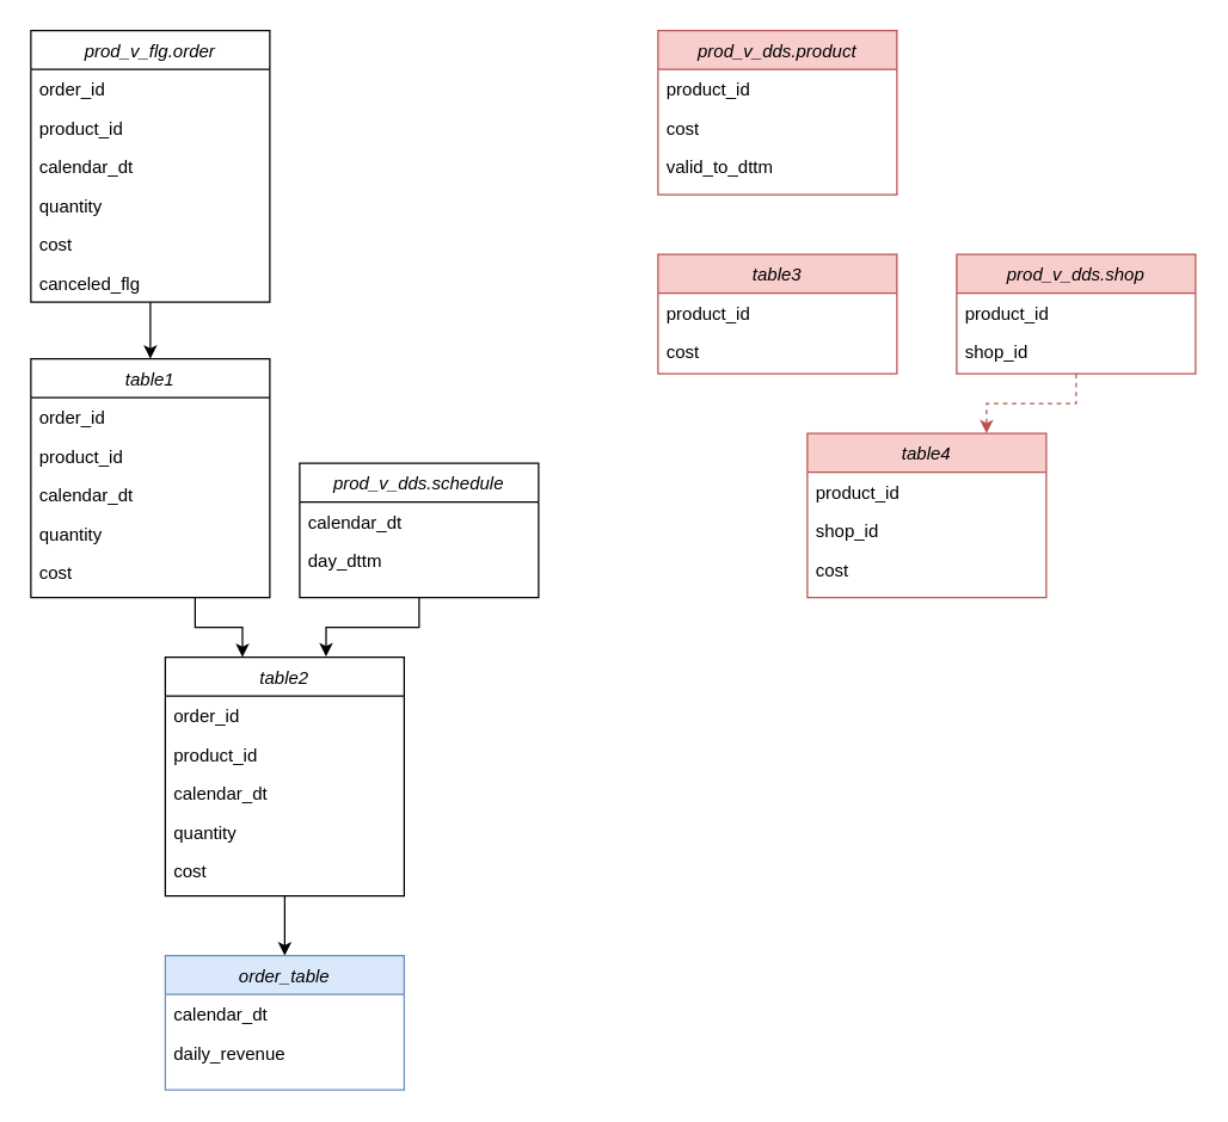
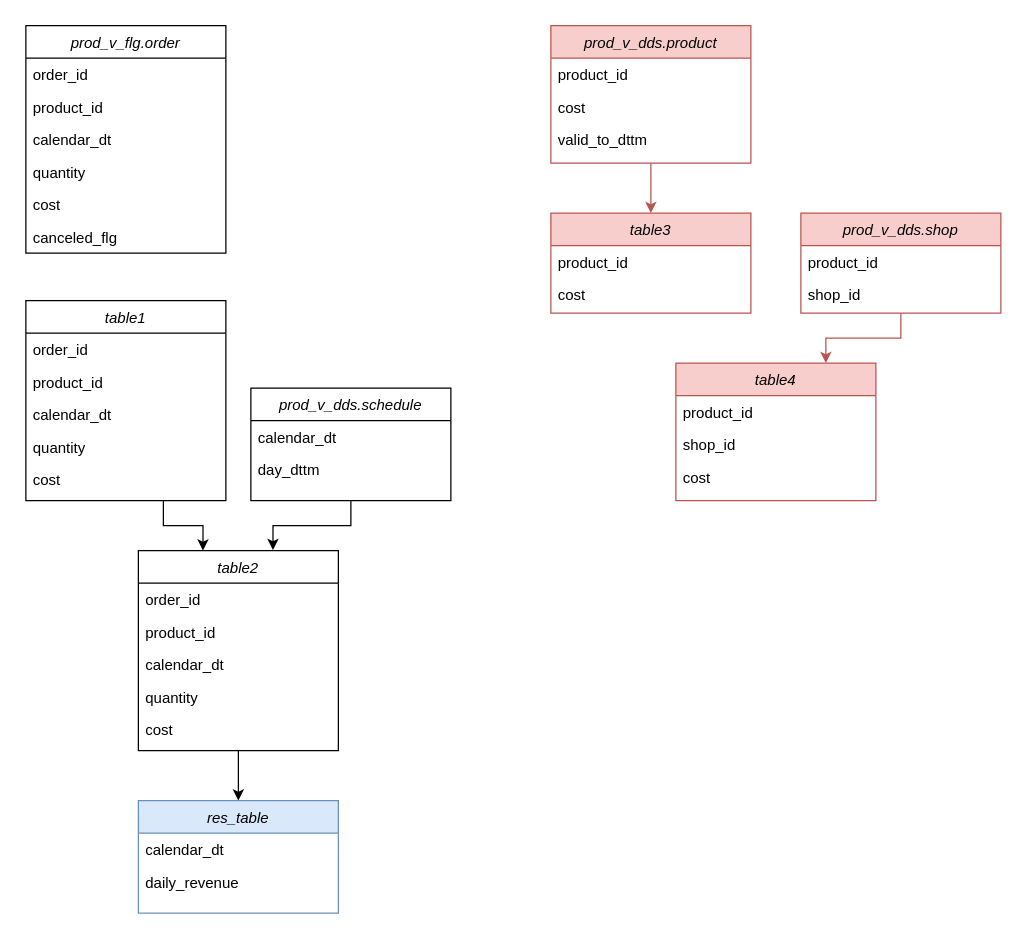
  <mxCell id="0" />
  <mxCell id="1" parent="0" />
  <mxCell id="2" value="table1" style="swimlane;fontStyle=2;align=center;verticalAlign=top;childLayout=stackLayout;horizontal=1;startSize=26;horizontalStack=0;resizeParent=1;resizeLast=0;collapsible=1;marginBottom=0;rounded=0;shadow=0;strokeWidth=1;" vertex="1" parent="1"><mxGeometry x="20" y="240" width="160" height="160" as="geometry"><mxRectangle x="220" y="120" width="160" height="26" as="alternateBounds" /></mxGeometry></mxCell>
  <mxCell id="3" value="order_id" style="text;align=left;verticalAlign=top;spacingLeft=4;spacingRight=4;overflow=hidden;rotatable=0;points=[[0,0.5],[1,0.5]];portConstraint=eastwest;" vertex="1" parent="2"><mxGeometry y="26" width="160" height="26" as="geometry" /></mxCell>
  <mxCell id="4" value="product_id" style="text;align=left;verticalAlign=top;spacingLeft=4;spacingRight=4;overflow=hidden;rotatable=0;points=[[0,0.5],[1,0.5]];portConstraint=eastwest;" vertex="1" parent="2"><mxGeometry y="52" width="160" height="26" as="geometry" /></mxCell>
  <mxCell id="5" value="calendar_dt" style="text;align=left;verticalAlign=top;spacingLeft=4;spacingRight=4;overflow=hidden;rotatable=0;points=[[0,0.5],[1,0.5]];portConstraint=eastwest;rounded=0;shadow=0;html=0;" vertex="1" parent="2"><mxGeometry y="78" width="160" height="26" as="geometry" /></mxCell>
  <mxCell id="6" value="quantity" style="text;align=left;verticalAlign=top;spacingLeft=4;spacingRight=4;overflow=hidden;rotatable=0;points=[[0,0.5],[1,0.5]];portConstraint=eastwest;rounded=0;shadow=0;html=0;" vertex="1" parent="2"><mxGeometry y="104" width="160" height="26" as="geometry" /></mxCell>
  <mxCell id="7" value="cost" style="text;align=left;verticalAlign=top;spacingLeft=4;spacingRight=4;overflow=hidden;rotatable=0;points=[[0,0.5],[1,0.5]];portConstraint=eastwest;rounded=0;shadow=0;html=0;" vertex="1" parent="2"><mxGeometry y="130" width="160" height="26" as="geometry" /></mxCell>
- <mxCell id="8" style="edgeStyle=orthogonalEdgeStyle;rounded=0;orthogonalLoop=1;jettySize=auto;html=1;entryX=0.5;entryY=0;entryDx=0;entryDy=0;" edge="1" parent="1" source="9" target="2"><mxGeometry relative="1" as="geometry" /></mxCell>
  <mxCell id="9" value="prod_v_flg.order" style="swimlane;fontStyle=2;align=center;verticalAlign=top;childLayout=stackLayout;horizontal=1;startSize=26;horizontalStack=0;resizeParent=1;resizeLast=0;collapsible=1;marginBottom=0;rounded=0;shadow=0;strokeWidth=1;" vertex="1" parent="1"><mxGeometry x="20" width="160" height="182" as="geometry" y="20"><mxRectangle x="220" y="120" width="160" height="26" as="alternateBounds" /></mxGeometry></mxCell>
  <mxCell id="10" value="order_id" style="text;align=left;verticalAlign=top;spacingLeft=4;spacingRight=4;overflow=hidden;rotatable=0;points=[[0,0.5],[1,0.5]];portConstraint=eastwest;" vertex="1" parent="9"><mxGeometry y="26" width="160" height="26" as="geometry" /></mxCell>
  <mxCell id="11" value="product_id" style="text;align=left;verticalAlign=top;spacingLeft=4;spacingRight=4;overflow=hidden;rotatable=0;points=[[0,0.5],[1,0.5]];portConstraint=eastwest;" vertex="1" parent="9"><mxGeometry y="52" width="160" height="26" as="geometry" /></mxCell>
  <mxCell id="12" value="calendar_dt" style="text;align=left;verticalAlign=top;spacingLeft=4;spacingRight=4;overflow=hidden;rotatable=0;points=[[0,0.5],[1,0.5]];portConstraint=eastwest;rounded=0;shadow=0;html=0;" vertex="1" parent="9"><mxGeometry y="78" width="160" height="26" as="geometry" /></mxCell>
  <mxCell id="13" value="quantity" style="text;align=left;verticalAlign=top;spacingLeft=4;spacingRight=4;overflow=hidden;rotatable=0;points=[[0,0.5],[1,0.5]];portConstraint=eastwest;rounded=0;shadow=0;html=0;" vertex="1" parent="9"><mxGeometry y="104" width="160" height="26" as="geometry" /></mxCell>
  <mxCell id="14" value="cost" style="text;align=left;verticalAlign=top;spacingLeft=4;spacingRight=4;overflow=hidden;rotatable=0;points=[[0,0.5],[1,0.5]];portConstraint=eastwest;rounded=0;shadow=0;html=0;" vertex="1" parent="9"><mxGeometry y="130" width="160" height="26" as="geometry" /></mxCell>
  <mxCell id="15" value="canceled_flg" style="text;align=left;verticalAlign=top;spacingLeft=4;spacingRight=4;overflow=hidden;rotatable=0;points=[[0,0.5],[1,0.5]];portConstraint=eastwest;rounded=0;shadow=0;html=0;" vertex="1" parent="9"><mxGeometry y="156" width="160" height="26" as="geometry" /></mxCell>
  <mxCell id="16" value="prod_v_dds.schedule" style="swimlane;fontStyle=2;align=center;verticalAlign=top;childLayout=stackLayout;horizontal=1;startSize=26;horizontalStack=0;resizeParent=1;resizeLast=0;collapsible=1;marginBottom=0;rounded=0;shadow=0;strokeWidth=1;" vertex="1" parent="1"><mxGeometry x="200" y="310" width="160" height="90" as="geometry"><mxRectangle x="220" y="120" width="160" height="26" as="alternateBounds" /></mxGeometry></mxCell>
  <mxCell id="17" value="calendar_dt" style="text;align=left;verticalAlign=top;spacingLeft=4;spacingRight=4;overflow=hidden;rotatable=0;points=[[0,0.5],[1,0.5]];portConstraint=eastwest;" vertex="1" parent="16"><mxGeometry y="26" width="160" height="26" as="geometry" /></mxCell>
  <mxCell id="18" value="day_dttm" style="text;align=left;verticalAlign=top;spacingLeft=4;spacingRight=4;overflow=hidden;rotatable=0;points=[[0,0.5],[1,0.5]];portConstraint=eastwest;" vertex="1" parent="16"><mxGeometry y="52" width="160" height="26" as="geometry" /></mxCell>
  <mxCell id="19" style="edgeStyle=orthogonalEdgeStyle;rounded=0;orthogonalLoop=1;jettySize=auto;html=1;" edge="1" parent="1" source="20" target="28"><mxGeometry relative="1" as="geometry" /></mxCell>
  <mxCell id="20" value="table2" style="swimlane;fontStyle=2;align=center;verticalAlign=top;childLayout=stackLayout;horizontal=1;startSize=26;horizontalStack=0;resizeParent=1;resizeLast=0;collapsible=1;marginBottom=0;rounded=0;shadow=0;strokeWidth=1;" vertex="1" parent="1"><mxGeometry x="110" y="440" width="160" height="160" as="geometry"><mxRectangle x="220" y="120" width="160" height="26" as="alternateBounds" /></mxGeometry></mxCell>
  <mxCell id="21" value="order_id" style="text;align=left;verticalAlign=top;spacingLeft=4;spacingRight=4;overflow=hidden;rotatable=0;points=[[0,0.5],[1,0.5]];portConstraint=eastwest;" vertex="1" parent="20"><mxGeometry y="26" width="160" height="26" as="geometry" /></mxCell>
  <mxCell id="22" value="product_id" style="text;align=left;verticalAlign=top;spacingLeft=4;spacingRight=4;overflow=hidden;rotatable=0;points=[[0,0.5],[1,0.5]];portConstraint=eastwest;" vertex="1" parent="20"><mxGeometry y="52" width="160" height="26" as="geometry" /></mxCell>
  <mxCell id="23" value="calendar_dt" style="text;align=left;verticalAlign=top;spacingLeft=4;spacingRight=4;overflow=hidden;rotatable=0;points=[[0,0.5],[1,0.5]];portConstraint=eastwest;rounded=0;shadow=0;html=0;" vertex="1" parent="20"><mxGeometry y="78" width="160" height="26" as="geometry" /></mxCell>
  <mxCell id="24" value="quantity" style="text;align=left;verticalAlign=top;spacingLeft=4;spacingRight=4;overflow=hidden;rotatable=0;points=[[0,0.5],[1,0.5]];portConstraint=eastwest;rounded=0;shadow=0;html=0;" vertex="1" parent="20"><mxGeometry y="104" width="160" height="26" as="geometry" /></mxCell>
  <mxCell id="25" value="cost" style="text;align=left;verticalAlign=top;spacingLeft=4;spacingRight=4;overflow=hidden;rotatable=0;points=[[0,0.5],[1,0.5]];portConstraint=eastwest;rounded=0;shadow=0;html=0;" vertex="1" parent="20"><mxGeometry y="130" width="160" height="26" as="geometry" /></mxCell>
  <mxCell id="26" style="edgeStyle=orthogonalEdgeStyle;rounded=0;orthogonalLoop=1;jettySize=auto;html=1;entryX=0.323;entryY=0;entryDx=0;entryDy=0;entryPerimeter=0;" edge="1" parent="1" source="2" target="20"><mxGeometry relative="1" as="geometry"><Array as="points"><mxPoint x="130" y="420" /><mxPoint x="162" y="420" /></Array></mxGeometry></mxCell>
  <mxCell id="27" style="edgeStyle=orthogonalEdgeStyle;rounded=0;orthogonalLoop=1;jettySize=auto;html=1;entryX=0.673;entryY=-0.003;entryDx=0;entryDy=0;entryPerimeter=0;" edge="1" parent="1" source="16" target="20"><mxGeometry relative="1" as="geometry" /></mxCell>
- <mxCell id="28" value="order_table" style="swimlane;fontStyle=2;align=center;verticalAlign=top;childLayout=stackLayout;horizontal=1;startSize=26;horizontalStack=0;resizeParent=1;resizeLast=0;collapsible=1;marginBottom=0;rounded=0;shadow=0;strokeWidth=1;fillColor=#dae8fc;strokeColor=#6c8ebf;" vertex="1" parent="1"><mxGeometry x="110" y="640" width="160" height="90" as="geometry"><mxRectangle x="220" y="120" width="160" height="26" as="alternateBounds" /></mxGeometry></mxCell>
+ <mxCell id="28" value="res_table" style="swimlane;fontStyle=2;align=center;verticalAlign=top;childLayout=stackLayout;horizontal=1;startSize=26;horizontalStack=0;resizeParent=1;resizeLast=0;collapsible=1;marginBottom=0;rounded=0;shadow=0;strokeWidth=1;fillColor=#dae8fc;strokeColor=#6c8ebf;" vertex="1" parent="1"><mxGeometry x="110" y="640" width="160" height="90" as="geometry"><mxRectangle x="220" y="120" width="160" height="26" as="alternateBounds" /></mxGeometry></mxCell>
  <mxCell id="29" value="calendar_dt" style="text;align=left;verticalAlign=top;spacingLeft=4;spacingRight=4;overflow=hidden;rotatable=0;points=[[0,0.5],[1,0.5]];portConstraint=eastwest;" vertex="1" parent="28"><mxGeometry y="26" width="160" height="26" as="geometry" /></mxCell>
  <mxCell id="30" value="daily_revenue" style="text;align=left;verticalAlign=top;spacingLeft=4;spacingRight=4;overflow=hidden;rotatable=0;points=[[0,0.5],[1,0.5]];portConstraint=eastwest;" vertex="1" parent="28"><mxGeometry y="52" width="160" height="26" as="geometry" /></mxCell>
  <mxCell id="31" value="table3" style="swimlane;fontStyle=2;align=center;verticalAlign=top;childLayout=stackLayout;horizontal=1;startSize=26;horizontalStack=0;resizeParent=1;resizeLast=0;collapsible=1;marginBottom=0;rounded=0;shadow=0;strokeWidth=1;fillColor=#f8cecc;strokeColor=#b85450;" vertex="1" parent="1"><mxGeometry x="440" y="170" width="160" height="80" as="geometry"><mxRectangle x="220" y="120" width="160" height="26" as="alternateBounds" /></mxGeometry></mxCell>
  <mxCell id="32" value="product_id" style="text;align=left;verticalAlign=top;spacingLeft=4;spacingRight=4;overflow=hidden;rotatable=0;points=[[0,0.5],[1,0.5]];portConstraint=eastwest;" vertex="1" parent="31"><mxGeometry y="26" width="160" height="26" as="geometry" /></mxCell>
  <mxCell id="33" value="cost" style="text;align=left;verticalAlign=top;spacingLeft=4;spacingRight=4;overflow=hidden;rotatable=0;points=[[0,0.5],[1,0.5]];portConstraint=eastwest;rounded=0;shadow=0;html=0;" vertex="1" parent="31"><mxGeometry y="52" width="160" height="26" as="geometry" /></mxCell>
+ <mxCell id="34" style="edgeStyle=orthogonalEdgeStyle;rounded=0;orthogonalLoop=1;jettySize=auto;html=1;entryX=0.5;entryY=0;entryDx=0;entryDy=0;fillColor=#f8cecc;strokeColor=#b85450;" edge="1" parent="1" source="35" target="31"><mxGeometry relative="1" as="geometry" /></mxCell>
  <mxCell id="35" value="prod_v_dds.product" style="swimlane;fontStyle=2;align=center;verticalAlign=top;childLayout=stackLayout;horizontal=1;startSize=26;horizontalStack=0;resizeParent=1;resizeLast=0;collapsible=1;marginBottom=0;rounded=0;shadow=0;strokeWidth=1;fillColor=#f8cecc;strokeColor=#b85450;" vertex="1" parent="1"><mxGeometry x="440" width="160" height="110" as="geometry" y="20"><mxRectangle x="220" y="120" width="160" height="26" as="alternateBounds" /></mxGeometry></mxCell>
  <mxCell id="36" value="product_id" style="text;align=left;verticalAlign=top;spacingLeft=4;spacingRight=4;overflow=hidden;rotatable=0;points=[[0,0.5],[1,0.5]];portConstraint=eastwest;" vertex="1" parent="35"><mxGeometry y="26" width="160" height="26" as="geometry" /></mxCell>
  <mxCell id="37" value="cost" style="text;align=left;verticalAlign=top;spacingLeft=4;spacingRight=4;overflow=hidden;rotatable=0;points=[[0,0.5],[1,0.5]];portConstraint=eastwest;" vertex="1" parent="35"><mxGeometry y="52" width="160" height="26" as="geometry" /></mxCell>
  <mxCell id="38" value="valid_to_dttm" style="text;align=left;verticalAlign=top;spacingLeft=4;spacingRight=4;overflow=hidden;rotatable=0;points=[[0,0.5],[1,0.5]];portConstraint=eastwest;rounded=0;shadow=0;html=0;" vertex="1" parent="35"><mxGeometry y="78" width="160" height="26" as="geometry" /></mxCell>
  <mxCell id="39" value="table4" style="swimlane;fontStyle=2;align=center;verticalAlign=top;childLayout=stackLayout;horizontal=1;startSize=26;horizontalStack=0;resizeParent=1;resizeLast=0;collapsible=1;marginBottom=0;rounded=0;shadow=0;strokeWidth=1;fillColor=#f8cecc;strokeColor=#b85450;" vertex="1" parent="1"><mxGeometry x="540" y="290" width="160" height="110" as="geometry"><mxRectangle x="220" y="120" width="160" height="26" as="alternateBounds" /></mxGeometry></mxCell>
  <mxCell id="40" value="product_id" style="text;align=left;verticalAlign=top;spacingLeft=4;spacingRight=4;overflow=hidden;rotatable=0;points=[[0,0.5],[1,0.5]];portConstraint=eastwest;" vertex="1" parent="39"><mxGeometry y="26" width="160" height="26" as="geometry" /></mxCell>
  <mxCell id="41" value="shop_id" style="text;align=left;verticalAlign=top;spacingLeft=4;spacingRight=4;overflow=hidden;rotatable=0;points=[[0,0.5],[1,0.5]];portConstraint=eastwest;rounded=0;shadow=0;html=0;" vertex="1" parent="39"><mxGeometry y="52" width="160" height="26" as="geometry" /></mxCell>
  <mxCell id="42" value="cost" style="text;align=left;verticalAlign=top;spacingLeft=4;spacingRight=4;overflow=hidden;rotatable=0;points=[[0,0.5],[1,0.5]];portConstraint=eastwest;rounded=0;shadow=0;html=0;" vertex="1" parent="39"><mxGeometry y="78" width="160" height="26" as="geometry" /></mxCell>
- <mxCell id="43" style="edgeStyle=orthogonalEdgeStyle;rounded=0;orthogonalLoop=1;jettySize=auto;html=1;entryX=0.75;entryY=0;entryDx=0;entryDy=0;fillColor=#f8cecc;strokeColor=#b85450;dashed=1;" edge="1" parent="1" source="44" target="39"><mxGeometry relative="1" as="geometry" /></mxCell>
+ <mxCell id="43" style="edgeStyle=orthogonalEdgeStyle;rounded=0;orthogonalLoop=1;jettySize=auto;html=1;entryX=0.75;entryY=0;entryDx=0;entryDy=0;fillColor=#f8cecc;strokeColor=#b85450;" edge="1" parent="1" source="44" target="39"><mxGeometry relative="1" as="geometry" /></mxCell>
  <mxCell id="44" value="prod_v_dds.shop" style="swimlane;fontStyle=2;align=center;verticalAlign=top;childLayout=stackLayout;horizontal=1;startSize=26;horizontalStack=0;resizeParent=1;resizeLast=0;collapsible=1;marginBottom=0;rounded=0;shadow=0;strokeWidth=1;fillColor=#f8cecc;strokeColor=#b85450;" vertex="1" parent="1"><mxGeometry x="640" y="170" width="160" height="80" as="geometry"><mxRectangle x="220" y="120" width="160" height="26" as="alternateBounds" /></mxGeometry></mxCell>
  <mxCell id="45" value="product_id" style="text;align=left;verticalAlign=top;spacingLeft=4;spacingRight=4;overflow=hidden;rotatable=0;points=[[0,0.5],[1,0.5]];portConstraint=eastwest;" vertex="1" parent="44"><mxGeometry y="26" width="160" height="26" as="geometry" /></mxCell>
  <mxCell id="46" value="shop_id" style="text;align=left;verticalAlign=top;spacingLeft=4;spacingRight=4;overflow=hidden;rotatable=0;points=[[0,0.5],[1,0.5]];portConstraint=eastwest;" vertex="1" parent="44"><mxGeometry y="52" width="160" height="26" as="geometry" /></mxCell>
